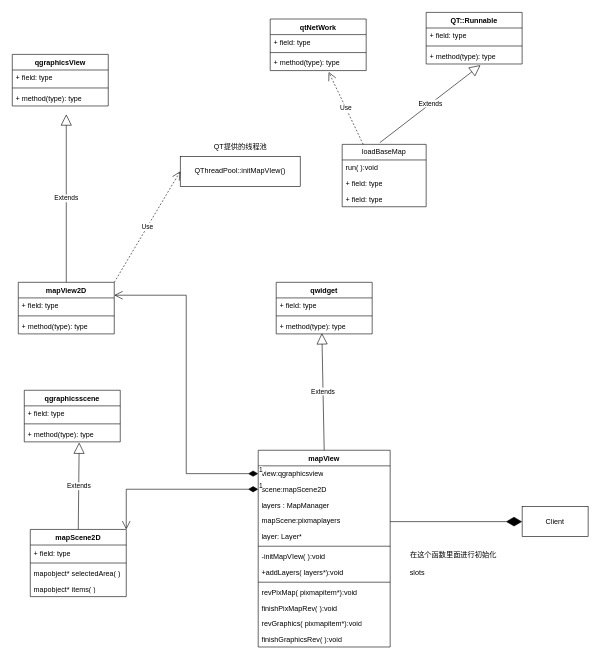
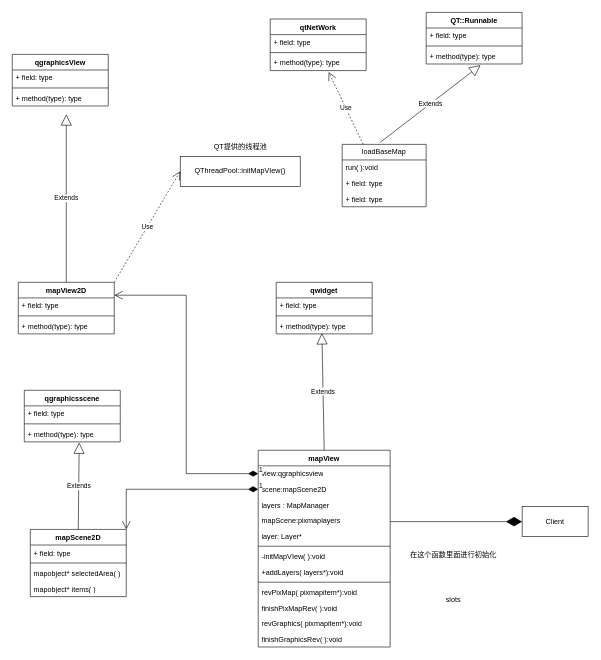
  <mxCell id="0" />
  <mxCell id="1" parent="0" />
  <mxCell id="2" value="Client" style="html=1;whiteSpace=wrap;" parent="1" vertex="1"><mxGeometry x="870" y="844" width="110" height="50" as="geometry" /></mxCell>
  <mxCell id="3" value="" style="endArrow=diamondThin;endFill=1;endSize=24;html=1;rounded=0;exitX=1;exitY=0.5;exitDx=0;exitDy=0;entryX=0;entryY=0.5;entryDx=0;entryDy=0;" parent="1" target="2" edge="1"><mxGeometry width="160" relative="1" as="geometry"><mxPoint x="650" y="869" as="sourcePoint" /><mxPoint x="820" y="880" as="targetPoint" /></mxGeometry></mxCell>
  <mxCell id="4" value="QThreadPool::initMapVIew()" style="html=1;whiteSpace=wrap;" parent="1" vertex="1"><mxGeometry x="300" y="260" width="200" height="50" as="geometry" /></mxCell>
  <mxCell id="5" value="QT提供的线程池" style="text;html=1;align=center;verticalAlign=middle;resizable=0;points=[];autosize=1;strokeColor=none;fillColor=none;" parent="1" vertex="1"><mxGeometry x="345" y="230" width="110" height="30" as="geometry" /></mxCell>
  <mxCell id="6" value="在这个函数里面进行初始化" style="text;html=1;align=center;verticalAlign=middle;resizable=0;points=[];autosize=1;strokeColor=none;fillColor=none;" parent="1" vertex="1"><mxGeometry x="670" y="910" width="170" height="30" as="geometry" /></mxCell>
- <mxCell id="7" value="slots" style="text;html=1;align=center;verticalAlign=middle;resizable=0;points=[];autosize=1;strokeColor=none;fillColor=none;" parent="1" vertex="1"><mxGeometry x="670" y="940" width="50" height="30" as="geometry" /></mxCell>
+ <mxCell id="7" value="slots" style="text;html=1;align=center;verticalAlign=middle;resizable=0;points=[];autosize=1;strokeColor=none;fillColor=none;" parent="1" vertex="1"><mxGeometry x="730" y="985" width="50" height="30" as="geometry" /></mxCell>
  <mxCell id="8" value="mapView" style="swimlane;fontStyle=1;align=center;verticalAlign=top;childLayout=stackLayout;horizontal=1;startSize=26;horizontalStack=0;resizeParent=1;resizeParentMax=0;resizeLast=0;collapsible=1;marginBottom=0;whiteSpace=wrap;html=1;" parent="1" vertex="1"><mxGeometry x="430" y="750" width="220" height="328" as="geometry" /></mxCell>
  <mxCell id="9" value="view:qgraphicsview" style="text;strokeColor=none;fillColor=none;align=left;verticalAlign=top;spacingLeft=4;spacingRight=4;overflow=hidden;rotatable=0;points=[[0,0.5],[1,0.5]];portConstraint=eastwest;whiteSpace=wrap;html=1;" parent="8" vertex="1"><mxGeometry y="26" width="220" height="26" as="geometry" /></mxCell>
  <mxCell id="10" value="scene:mapScene2D" style="text;strokeColor=none;fillColor=none;align=left;verticalAlign=top;spacingLeft=4;spacingRight=4;overflow=hidden;rotatable=0;points=[[0,0.5],[1,0.5]];portConstraint=eastwest;whiteSpace=wrap;html=1;" parent="8" vertex="1"><mxGeometry y="52" width="220" height="26" as="geometry" /></mxCell>
  <mxCell id="11" value="layers : MapManager" style="text;strokeColor=none;fillColor=none;align=left;verticalAlign=top;spacingLeft=4;spacingRight=4;overflow=hidden;rotatable=0;points=[[0,0.5],[1,0.5]];portConstraint=eastwest;whiteSpace=wrap;html=1;" parent="8" vertex="1"><mxGeometry y="78" width="220" height="26" as="geometry" /></mxCell>
  <mxCell id="12" value="mapScene:pixmaplayers" style="text;strokeColor=none;fillColor=none;align=left;verticalAlign=top;spacingLeft=4;spacingRight=4;overflow=hidden;rotatable=0;points=[[0,0.5],[1,0.5]];portConstraint=eastwest;whiteSpace=wrap;html=1;" parent="8" vertex="1"><mxGeometry y="104" width="220" height="26" as="geometry" /></mxCell>
  <mxCell id="13" value="layer: Layer*" style="text;strokeColor=none;fillColor=none;align=left;verticalAlign=top;spacingLeft=4;spacingRight=4;overflow=hidden;rotatable=0;points=[[0,0.5],[1,0.5]];portConstraint=eastwest;whiteSpace=wrap;html=1;" parent="8" vertex="1"><mxGeometry y="130" width="220" height="26" as="geometry" /></mxCell>
  <mxCell id="14" value="" style="line;strokeWidth=1;fillColor=none;align=left;verticalAlign=middle;spacingTop=-1;spacingLeft=3;spacingRight=3;rotatable=0;labelPosition=right;points=[];portConstraint=eastwest;strokeColor=inherit;" parent="8" vertex="1"><mxGeometry y="156" width="220" height="8" as="geometry" /></mxCell>
  <mxCell id="15" value="-initMapVIew( ):void" style="text;strokeColor=none;fillColor=none;align=left;verticalAlign=top;spacingLeft=4;spacingRight=4;overflow=hidden;rotatable=0;points=[[0,0.5],[1,0.5]];portConstraint=eastwest;whiteSpace=wrap;html=1;" parent="8" vertex="1"><mxGeometry y="164" width="220" height="26" as="geometry" /></mxCell>
  <mxCell id="16" value="+addLayers( layers*):void" style="text;strokeColor=none;fillColor=none;align=left;verticalAlign=top;spacingLeft=4;spacingRight=4;overflow=hidden;rotatable=0;points=[[0,0.5],[1,0.5]];portConstraint=eastwest;whiteSpace=wrap;html=1;" parent="8" vertex="1"><mxGeometry y="190" width="220" height="26" as="geometry" /></mxCell>
  <mxCell id="17" value="" style="line;strokeWidth=1;fillColor=none;align=left;verticalAlign=middle;spacingTop=-1;spacingLeft=3;spacingRight=3;rotatable=0;labelPosition=right;points=[];portConstraint=eastwest;strokeColor=inherit;" parent="8" vertex="1"><mxGeometry y="216" width="220" height="8" as="geometry" /></mxCell>
  <mxCell id="18" value="revPixMap( pixmapitem*):void" style="text;strokeColor=none;fillColor=none;align=left;verticalAlign=top;spacingLeft=4;spacingRight=4;overflow=hidden;rotatable=0;points=[[0,0.5],[1,0.5]];portConstraint=eastwest;whiteSpace=wrap;html=1;" parent="8" vertex="1"><mxGeometry y="224" width="220" height="26" as="geometry" /></mxCell>
  <mxCell id="19" value="finishPixMapRev( ):void" style="text;strokeColor=none;fillColor=none;align=left;verticalAlign=top;spacingLeft=4;spacingRight=4;overflow=hidden;rotatable=0;points=[[0,0.5],[1,0.5]];portConstraint=eastwest;whiteSpace=wrap;html=1;" parent="8" vertex="1"><mxGeometry y="250" width="220" height="26" as="geometry" /></mxCell>
  <mxCell id="20" value="revGraphics( pixmapitem*):void" style="text;strokeColor=none;fillColor=none;align=left;verticalAlign=top;spacingLeft=4;spacingRight=4;overflow=hidden;rotatable=0;points=[[0,0.5],[1,0.5]];portConstraint=eastwest;whiteSpace=wrap;html=1;" parent="8" vertex="1"><mxGeometry y="276" width="220" height="26" as="geometry" /></mxCell>
  <mxCell id="21" value="finishGraphicsRev( ):void" style="text;strokeColor=none;fillColor=none;align=left;verticalAlign=top;spacingLeft=4;spacingRight=4;overflow=hidden;rotatable=0;points=[[0,0.5],[1,0.5]];portConstraint=eastwest;whiteSpace=wrap;html=1;" parent="8" vertex="1"><mxGeometry y="302" width="220" height="26" as="geometry" /></mxCell>
  <mxCell id="22" value="qgraphicsscene" style="swimlane;fontStyle=1;align=center;verticalAlign=top;childLayout=stackLayout;horizontal=1;startSize=26;horizontalStack=0;resizeParent=1;resizeParentMax=0;resizeLast=0;collapsible=1;marginBottom=0;whiteSpace=wrap;html=1;" parent="1" vertex="1"><mxGeometry x="40" y="650" width="160" height="86" as="geometry" /></mxCell>
  <mxCell id="23" value="+ field: type" style="text;strokeColor=none;fillColor=none;align=left;verticalAlign=top;spacingLeft=4;spacingRight=4;overflow=hidden;rotatable=0;points=[[0,0.5],[1,0.5]];portConstraint=eastwest;whiteSpace=wrap;html=1;" parent="22" vertex="1"><mxGeometry y="26" width="160" height="26" as="geometry" /></mxCell>
  <mxCell id="24" value="" style="line;strokeWidth=1;fillColor=none;align=left;verticalAlign=middle;spacingTop=-1;spacingLeft=3;spacingRight=3;rotatable=0;labelPosition=right;points=[];portConstraint=eastwest;strokeColor=inherit;" parent="22" vertex="1"><mxGeometry y="52" width="160" height="8" as="geometry" /></mxCell>
  <mxCell id="25" value="+ method(type): type" style="text;strokeColor=none;fillColor=none;align=left;verticalAlign=top;spacingLeft=4;spacingRight=4;overflow=hidden;rotatable=0;points=[[0,0.5],[1,0.5]];portConstraint=eastwest;whiteSpace=wrap;html=1;" parent="22" vertex="1"><mxGeometry y="60" width="160" height="26" as="geometry" /></mxCell>
  <mxCell id="26" value="mapScene2D" style="swimlane;fontStyle=1;align=center;verticalAlign=top;childLayout=stackLayout;horizontal=1;startSize=26;horizontalStack=0;resizeParent=1;resizeParentMax=0;resizeLast=0;collapsible=1;marginBottom=0;whiteSpace=wrap;html=1;" parent="1" vertex="1"><mxGeometry x="50" y="882" width="160" height="112" as="geometry" /></mxCell>
  <mxCell id="27" value="+ field: type" style="text;strokeColor=none;fillColor=none;align=left;verticalAlign=top;spacingLeft=4;spacingRight=4;overflow=hidden;rotatable=0;points=[[0,0.5],[1,0.5]];portConstraint=eastwest;whiteSpace=wrap;html=1;" parent="26" vertex="1"><mxGeometry y="26" width="160" height="26" as="geometry" /></mxCell>
  <mxCell id="28" value="" style="line;strokeWidth=1;fillColor=none;align=left;verticalAlign=middle;spacingTop=-1;spacingLeft=3;spacingRight=3;rotatable=0;labelPosition=right;points=[];portConstraint=eastwest;strokeColor=inherit;" parent="26" vertex="1"><mxGeometry y="52" width="160" height="8" as="geometry" /></mxCell>
  <mxCell id="29" value="mapobject* selectedArea( )" style="text;strokeColor=none;fillColor=none;align=left;verticalAlign=top;spacingLeft=4;spacingRight=4;overflow=hidden;rotatable=0;points=[[0,0.5],[1,0.5]];portConstraint=eastwest;whiteSpace=wrap;html=1;" parent="26" vertex="1"><mxGeometry y="60" width="160" height="26" as="geometry" /></mxCell>
  <mxCell id="30" value="mapobject* items( )" style="text;strokeColor=none;fillColor=none;align=left;verticalAlign=top;spacingLeft=4;spacingRight=4;overflow=hidden;rotatable=0;points=[[0,0.5],[1,0.5]];portConstraint=eastwest;whiteSpace=wrap;html=1;" parent="26" vertex="1"><mxGeometry y="86" width="160" height="26" as="geometry" /></mxCell>
  <mxCell id="31" value="Extends" style="endArrow=block;endSize=16;endFill=0;html=1;rounded=0;entryX=0.572;entryY=1.045;entryDx=0;entryDy=0;entryPerimeter=0;exitX=0.5;exitY=0;exitDx=0;exitDy=0;" parent="1" source="26" target="25" edge="1"><mxGeometry width="160" relative="1" as="geometry"><mxPoint x="60" y="840" as="sourcePoint" /><mxPoint x="220" y="840" as="targetPoint" /></mxGeometry></mxCell>
  <mxCell id="32" value="loadBaseMap" style="swimlane;fontStyle=0;childLayout=stackLayout;horizontal=1;startSize=26;fillColor=none;horizontalStack=0;resizeParent=1;resizeParentMax=0;resizeLast=0;collapsible=1;marginBottom=0;whiteSpace=wrap;html=1;" parent="1" vertex="1"><mxGeometry x="570" y="240" width="140" height="104" as="geometry" /></mxCell>
  <mxCell id="33" value="run( ):void" style="text;strokeColor=none;fillColor=none;align=left;verticalAlign=top;spacingLeft=4;spacingRight=4;overflow=hidden;rotatable=0;points=[[0,0.5],[1,0.5]];portConstraint=eastwest;whiteSpace=wrap;html=1;" parent="32" vertex="1"><mxGeometry y="26" width="140" height="26" as="geometry" /></mxCell>
  <mxCell id="34" value="+ field: type" style="text;strokeColor=none;fillColor=none;align=left;verticalAlign=top;spacingLeft=4;spacingRight=4;overflow=hidden;rotatable=0;points=[[0,0.5],[1,0.5]];portConstraint=eastwest;whiteSpace=wrap;html=1;" parent="32" vertex="1"><mxGeometry y="52" width="140" height="26" as="geometry" /></mxCell>
  <mxCell id="35" value="+ field: type" style="text;strokeColor=none;fillColor=none;align=left;verticalAlign=top;spacingLeft=4;spacingRight=4;overflow=hidden;rotatable=0;points=[[0,0.5],[1,0.5]];portConstraint=eastwest;whiteSpace=wrap;html=1;" parent="32" vertex="1"><mxGeometry y="78" width="140" height="26" as="geometry" /></mxCell>
  <mxCell id="36" value="QT::Runnable" style="swimlane;fontStyle=1;align=center;verticalAlign=top;childLayout=stackLayout;horizontal=1;startSize=26;horizontalStack=0;resizeParent=1;resizeParentMax=0;resizeLast=0;collapsible=1;marginBottom=0;whiteSpace=wrap;html=1;" parent="1" vertex="1"><mxGeometry x="710" y="20" width="160" height="86" as="geometry" /></mxCell>
  <mxCell id="37" value="+ field: type" style="text;strokeColor=none;fillColor=none;align=left;verticalAlign=top;spacingLeft=4;spacingRight=4;overflow=hidden;rotatable=0;points=[[0,0.5],[1,0.5]];portConstraint=eastwest;whiteSpace=wrap;html=1;" parent="36" vertex="1"><mxGeometry y="26" width="160" height="26" as="geometry" /></mxCell>
  <mxCell id="38" value="" style="line;strokeWidth=1;fillColor=none;align=left;verticalAlign=middle;spacingTop=-1;spacingLeft=3;spacingRight=3;rotatable=0;labelPosition=right;points=[];portConstraint=eastwest;strokeColor=inherit;" parent="36" vertex="1"><mxGeometry y="52" width="160" height="8" as="geometry" /></mxCell>
  <mxCell id="39" value="+ method(type): type" style="text;strokeColor=none;fillColor=none;align=left;verticalAlign=top;spacingLeft=4;spacingRight=4;overflow=hidden;rotatable=0;points=[[0,0.5],[1,0.5]];portConstraint=eastwest;whiteSpace=wrap;html=1;" parent="36" vertex="1"><mxGeometry y="60" width="160" height="26" as="geometry" /></mxCell>
  <mxCell id="40" value="Extends" style="endArrow=block;endSize=16;endFill=0;html=1;rounded=0;entryX=0.566;entryY=1.077;entryDx=0;entryDy=0;entryPerimeter=0;exitX=0.449;exitY=-0.028;exitDx=0;exitDy=0;exitPerimeter=0;" parent="1" source="32" target="39" edge="1"><mxGeometry width="160" relative="1" as="geometry"><mxPoint x="620" y="183" as="sourcePoint" /><mxPoint x="780" y="183" as="targetPoint" /></mxGeometry></mxCell>
  <mxCell id="41" value="qtNetWork" style="swimlane;fontStyle=1;align=center;verticalAlign=top;childLayout=stackLayout;horizontal=1;startSize=26;horizontalStack=0;resizeParent=1;resizeParentMax=0;resizeLast=0;collapsible=1;marginBottom=0;whiteSpace=wrap;html=1;" parent="1" vertex="1"><mxGeometry x="450" y="31" width="160" height="86" as="geometry" /></mxCell>
  <mxCell id="42" value="+ field: type" style="text;strokeColor=none;fillColor=none;align=left;verticalAlign=top;spacingLeft=4;spacingRight=4;overflow=hidden;rotatable=0;points=[[0,0.5],[1,0.5]];portConstraint=eastwest;whiteSpace=wrap;html=1;" parent="41" vertex="1"><mxGeometry y="26" width="160" height="26" as="geometry" /></mxCell>
  <mxCell id="43" value="" style="line;strokeWidth=1;fillColor=none;align=left;verticalAlign=middle;spacingTop=-1;spacingLeft=3;spacingRight=3;rotatable=0;labelPosition=right;points=[];portConstraint=eastwest;strokeColor=inherit;" parent="41" vertex="1"><mxGeometry y="52" width="160" height="8" as="geometry" /></mxCell>
  <mxCell id="44" value="+ method(type): type" style="text;strokeColor=none;fillColor=none;align=left;verticalAlign=top;spacingLeft=4;spacingRight=4;overflow=hidden;rotatable=0;points=[[0,0.5],[1,0.5]];portConstraint=eastwest;whiteSpace=wrap;html=1;" parent="41" vertex="1"><mxGeometry y="60" width="160" height="26" as="geometry" /></mxCell>
  <mxCell id="45" value="Use" style="endArrow=open;endSize=12;dashed=1;html=1;rounded=0;entryX=0.609;entryY=1.09;entryDx=0;entryDy=0;entryPerimeter=0;exitX=0.25;exitY=0;exitDx=0;exitDy=0;" parent="1" source="32" target="44" edge="1"><mxGeometry width="160" relative="1" as="geometry"><mxPoint x="450" y="223" as="sourcePoint" /><mxPoint x="610" y="223" as="targetPoint" /></mxGeometry></mxCell>
  <mxCell id="46" value="qgraphicsView" style="swimlane;fontStyle=1;align=center;verticalAlign=top;childLayout=stackLayout;horizontal=1;startSize=26;horizontalStack=0;resizeParent=1;resizeParentMax=0;resizeLast=0;collapsible=1;marginBottom=0;whiteSpace=wrap;html=1;" parent="1" vertex="1"><mxGeometry x="20" y="90" width="160" height="86" as="geometry" /></mxCell>
  <mxCell id="47" value="+ field: type" style="text;strokeColor=none;fillColor=none;align=left;verticalAlign=top;spacingLeft=4;spacingRight=4;overflow=hidden;rotatable=0;points=[[0,0.5],[1,0.5]];portConstraint=eastwest;whiteSpace=wrap;html=1;" parent="46" vertex="1"><mxGeometry y="26" width="160" height="26" as="geometry" /></mxCell>
  <mxCell id="48" value="" style="line;strokeWidth=1;fillColor=none;align=left;verticalAlign=middle;spacingTop=-1;spacingLeft=3;spacingRight=3;rotatable=0;labelPosition=right;points=[];portConstraint=eastwest;strokeColor=inherit;" parent="46" vertex="1"><mxGeometry y="52" width="160" height="8" as="geometry" /></mxCell>
  <mxCell id="49" value="+ method(type): type" style="text;strokeColor=none;fillColor=none;align=left;verticalAlign=top;spacingLeft=4;spacingRight=4;overflow=hidden;rotatable=0;points=[[0,0.5],[1,0.5]];portConstraint=eastwest;whiteSpace=wrap;html=1;" parent="46" vertex="1"><mxGeometry y="60" width="160" height="26" as="geometry" /></mxCell>
  <mxCell id="50" value="mapView2D" style="swimlane;fontStyle=1;align=center;verticalAlign=top;childLayout=stackLayout;horizontal=1;startSize=26;horizontalStack=0;resizeParent=1;resizeParentMax=0;resizeLast=0;collapsible=1;marginBottom=0;whiteSpace=wrap;html=1;" parent="1" vertex="1"><mxGeometry x="30" y="470" width="160" height="86" as="geometry" /></mxCell>
  <mxCell id="51" value="+ field: type" style="text;strokeColor=none;fillColor=none;align=left;verticalAlign=top;spacingLeft=4;spacingRight=4;overflow=hidden;rotatable=0;points=[[0,0.5],[1,0.5]];portConstraint=eastwest;whiteSpace=wrap;html=1;" parent="50" vertex="1"><mxGeometry y="26" width="160" height="26" as="geometry" /></mxCell>
  <mxCell id="52" value="" style="line;strokeWidth=1;fillColor=none;align=left;verticalAlign=middle;spacingTop=-1;spacingLeft=3;spacingRight=3;rotatable=0;labelPosition=right;points=[];portConstraint=eastwest;strokeColor=inherit;" parent="50" vertex="1"><mxGeometry y="52" width="160" height="8" as="geometry" /></mxCell>
  <mxCell id="53" value="+ method(type): type" style="text;strokeColor=none;fillColor=none;align=left;verticalAlign=top;spacingLeft=4;spacingRight=4;overflow=hidden;rotatable=0;points=[[0,0.5],[1,0.5]];portConstraint=eastwest;whiteSpace=wrap;html=1;" parent="50" vertex="1"><mxGeometry y="60" width="160" height="26" as="geometry" /></mxCell>
  <mxCell id="54" value="1" style="endArrow=open;html=1;endSize=12;startArrow=diamondThin;startSize=14;startFill=1;edgeStyle=orthogonalEdgeStyle;align=left;verticalAlign=bottom;rounded=0;entryX=1;entryY=0;entryDx=0;entryDy=0;exitX=0;exitY=0.5;exitDx=0;exitDy=0;" parent="1" source="10" target="26" edge="1"><mxGeometry x="-1" y="3" relative="1" as="geometry"><mxPoint x="250" y="860" as="sourcePoint" /><mxPoint x="410" y="860" as="targetPoint" /></mxGeometry></mxCell>
  <mxCell id="55" value="1" style="endArrow=open;html=1;endSize=12;startArrow=diamondThin;startSize=14;startFill=1;edgeStyle=orthogonalEdgeStyle;align=left;verticalAlign=bottom;rounded=0;exitX=0;exitY=0.5;exitDx=0;exitDy=0;entryX=1;entryY=0.25;entryDx=0;entryDy=0;" parent="1" source="9" target="50" edge="1"><mxGeometry x="-1" y="3" relative="1" as="geometry"><mxPoint x="310" y="710" as="sourcePoint" /><mxPoint x="250" y="560" as="targetPoint" /></mxGeometry></mxCell>
  <mxCell id="56" value="Extends" style="endArrow=block;endSize=16;endFill=0;html=1;rounded=0;exitX=0.5;exitY=0;exitDx=0;exitDy=0;" parent="1" source="50" edge="1"><mxGeometry width="160" relative="1" as="geometry"><mxPoint x="20" y="440" as="sourcePoint" /><mxPoint x="110" y="190" as="targetPoint" /></mxGeometry></mxCell>
  <mxCell id="57" value="Use" style="endArrow=open;endSize=12;dashed=1;html=1;rounded=0;entryX=0;entryY=0.5;entryDx=0;entryDy=0;exitX=1;exitY=0;exitDx=0;exitDy=0;" parent="1" source="50" target="4" edge="1"><mxGeometry width="160" relative="1" as="geometry"><mxPoint x="200" y="460" as="sourcePoint" /><mxPoint x="360" y="460" as="targetPoint" /></mxGeometry></mxCell>
  <mxCell id="58" value="qwidget" style="swimlane;fontStyle=1;align=center;verticalAlign=top;childLayout=stackLayout;horizontal=1;startSize=26;horizontalStack=0;resizeParent=1;resizeParentMax=0;resizeLast=0;collapsible=1;marginBottom=0;whiteSpace=wrap;html=1;" parent="1" vertex="1"><mxGeometry x="460" y="470" width="160" height="86" as="geometry" /></mxCell>
  <mxCell id="59" value="+ field: type" style="text;strokeColor=none;fillColor=none;align=left;verticalAlign=top;spacingLeft=4;spacingRight=4;overflow=hidden;rotatable=0;points=[[0,0.5],[1,0.5]];portConstraint=eastwest;whiteSpace=wrap;html=1;" parent="58" vertex="1"><mxGeometry y="26" width="160" height="26" as="geometry" /></mxCell>
  <mxCell id="60" value="" style="line;strokeWidth=1;fillColor=none;align=left;verticalAlign=middle;spacingTop=-1;spacingLeft=3;spacingRight=3;rotatable=0;labelPosition=right;points=[];portConstraint=eastwest;strokeColor=inherit;" parent="58" vertex="1"><mxGeometry y="52" width="160" height="8" as="geometry" /></mxCell>
  <mxCell id="61" value="+ method(type): type" style="text;strokeColor=none;fillColor=none;align=left;verticalAlign=top;spacingLeft=4;spacingRight=4;overflow=hidden;rotatable=0;points=[[0,0.5],[1,0.5]];portConstraint=eastwest;whiteSpace=wrap;html=1;" parent="58" vertex="1"><mxGeometry y="60" width="160" height="26" as="geometry" /></mxCell>
  <mxCell id="62" value="Extends" style="endArrow=block;endSize=16;endFill=0;html=1;rounded=0;entryX=0.476;entryY=0.957;entryDx=0;entryDy=0;entryPerimeter=0;exitX=0.5;exitY=0;exitDx=0;exitDy=0;" parent="1" source="8" target="61" edge="1"><mxGeometry width="160" relative="1" as="geometry"><mxPoint x="510" y="730" as="sourcePoint" /><mxPoint x="670" y="730" as="targetPoint" /></mxGeometry></mxCell>
